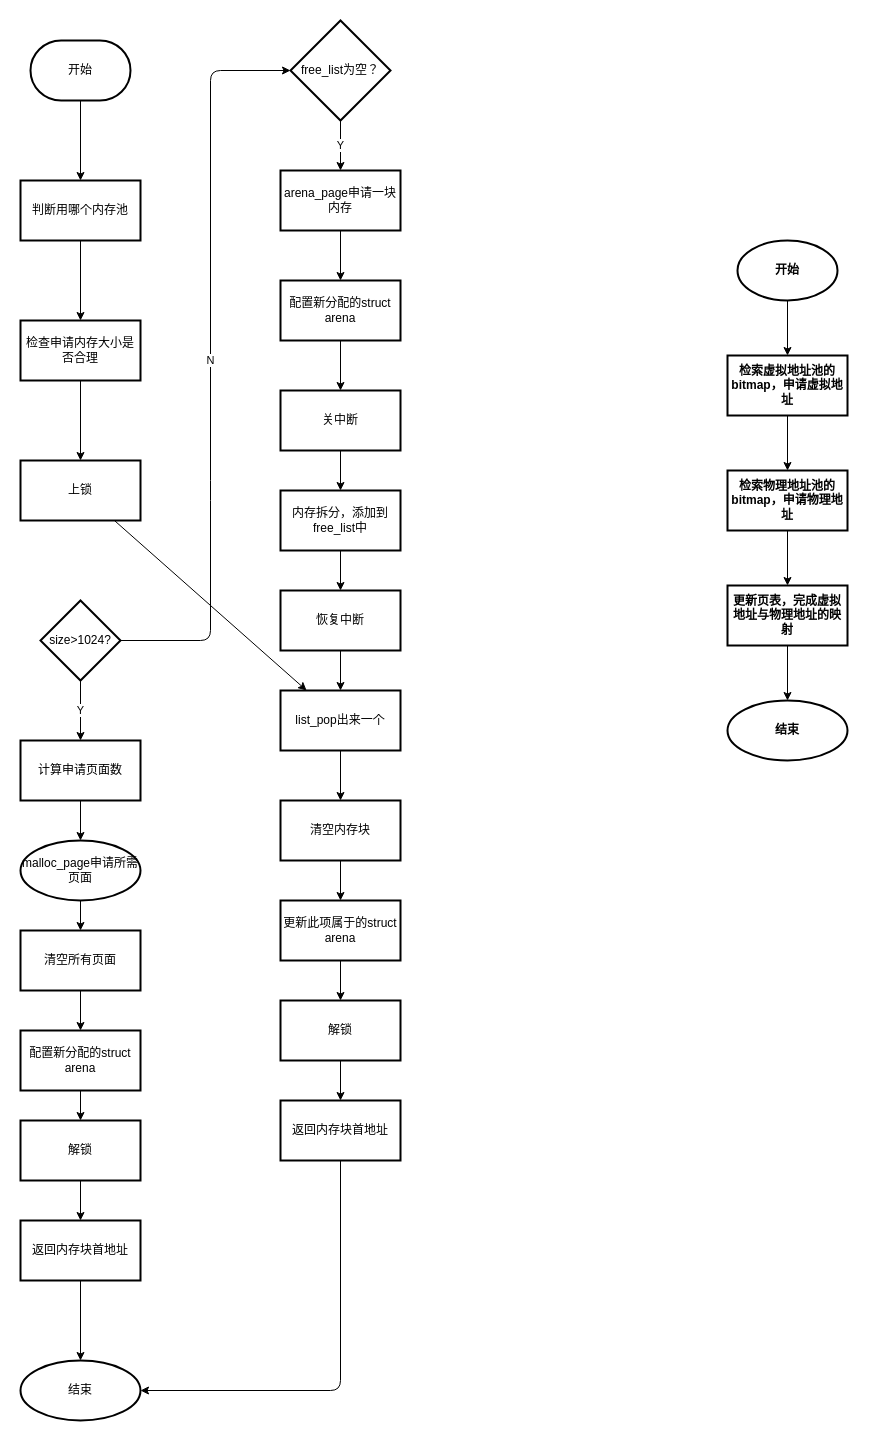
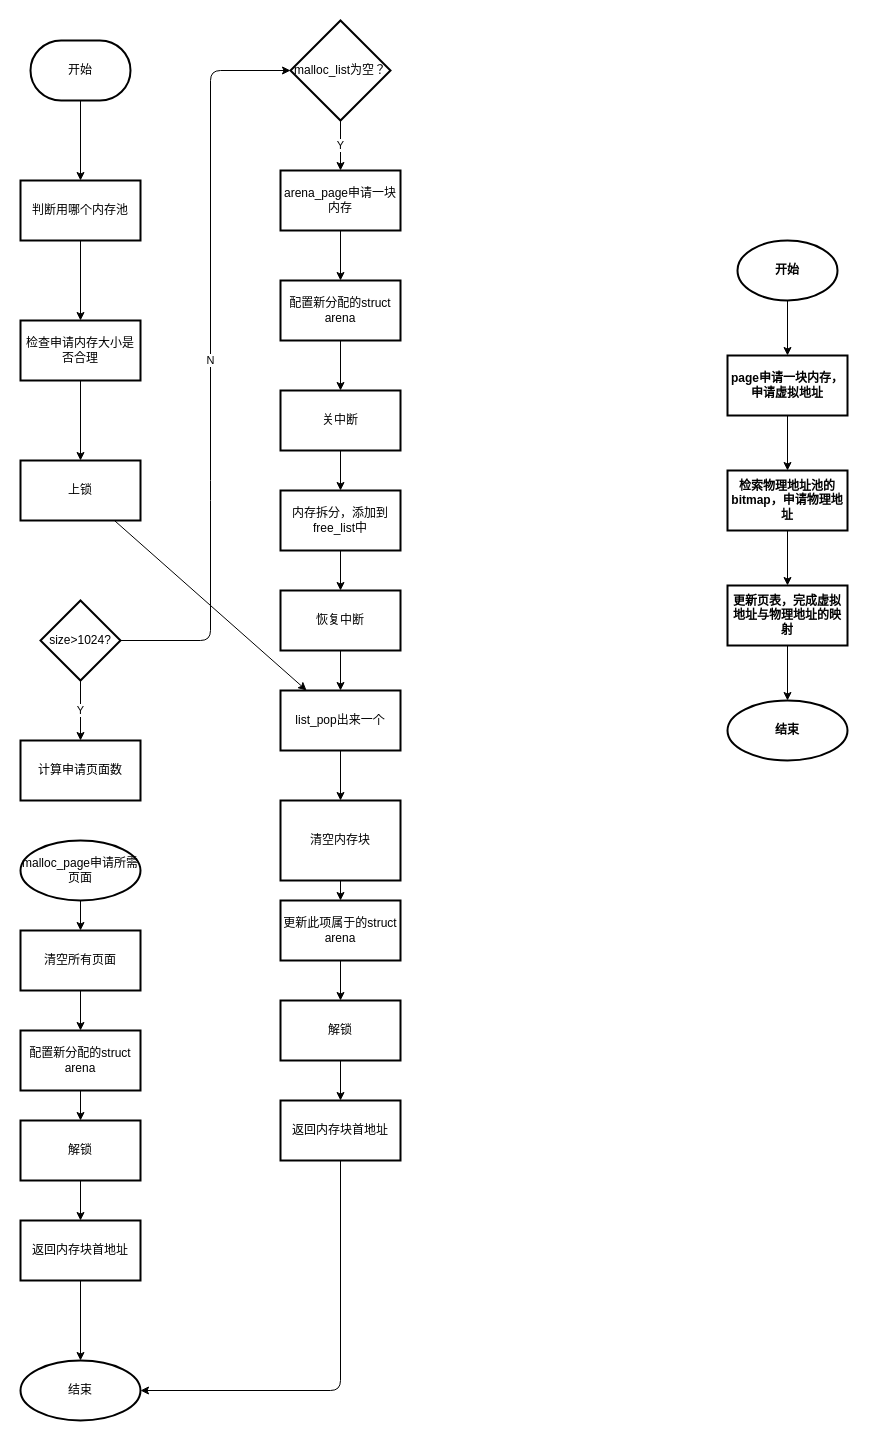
  <mxCell id="0" />
  <mxCell id="1" parent="0" />
  <mxCell id="2" value="" style="edgeStyle=none;html=1;" parent="1" source="3" target="5" edge="1"><mxGeometry relative="1" as="geometry" /></mxCell>
  <mxCell id="3" value="开始" style="strokeWidth=2;html=1;shape=mxgraph.flowchart.terminator;whiteSpace=wrap;" parent="1" vertex="1"><mxGeometry x="30" y="40" width="100" height="60" as="geometry" /></mxCell>
  <mxCell id="4" value="" style="edgeStyle=none;html=1;" parent="1" source="5" target="7" edge="1"><mxGeometry relative="1" as="geometry" /></mxCell>
  <mxCell id="5" value="判断用哪个内存池" style="whiteSpace=wrap;html=1;strokeWidth=2;" parent="1" vertex="1"><mxGeometry x="20" y="180" width="120" height="60" as="geometry" /></mxCell>
  <mxCell id="6" value="" style="edgeStyle=none;html=1;" parent="1" source="7" target="20" edge="1"><mxGeometry relative="1" as="geometry" /></mxCell>
  <mxCell id="7" value="检查申请内存大小是否合理" style="whiteSpace=wrap;html=1;strokeWidth=2;" parent="1" vertex="1"><mxGeometry x="20" y="320" width="120" height="60" as="geometry" /></mxCell>
  <mxCell id="8" value="N" style="edgeStyle=none;html=1;entryX=0;entryY=0.5;entryDx=0;entryDy=0;" parent="1" source="10" edge="1"><mxGeometry relative="1" as="geometry"><mxPoint x="290" y="70" as="targetPoint" /><Array as="points"><mxPoint x="210" y="640" /><mxPoint x="210" y="490" /><mxPoint x="210" y="70" /></Array></mxGeometry></mxCell>
  <mxCell id="9" value="Y" style="edgeStyle=none;html=1;" parent="1" source="10" target="34" edge="1"><mxGeometry relative="1" as="geometry" /></mxCell>
  <mxCell id="10" value="size&amp;gt;1024?" style="rhombus;whiteSpace=wrap;html=1;strokeWidth=2;" parent="1" vertex="1"><mxGeometry x="40" y="600" width="80" height="80" as="geometry" /></mxCell>
  <mxCell id="11" value="Y" style="edgeStyle=none;html=1;" parent="1" source="12" target="14" edge="1"><mxGeometry relative="1" as="geometry" /></mxCell>
- <mxCell id="12" value="free_list为空？" style="strokeWidth=2;html=1;shape=mxgraph.flowchart.decision;whiteSpace=wrap;" parent="1" vertex="1"><mxGeometry x="290" y="20" width="100" height="100" as="geometry" /></mxCell>
+ <mxCell id="12" value="malloc_list为空？" style="strokeWidth=2;html=1;shape=mxgraph.flowchart.decision;whiteSpace=wrap;" parent="1" vertex="1"><mxGeometry x="290" y="20" width="100" height="100" as="geometry" /></mxCell>
  <mxCell id="13" style="edgeStyle=none;html=1;exitX=0.5;exitY=1;exitDx=0;exitDy=0;entryX=0.5;entryY=0;entryDx=0;entryDy=0;" parent="1" source="14" target="16" edge="1"><mxGeometry relative="1" as="geometry" /></mxCell>
  <mxCell id="14" value="arena_page申请一块内存" style="whiteSpace=wrap;html=1;strokeWidth=2;" parent="1" vertex="1"><mxGeometry x="280" y="170" width="120" height="60" as="geometry" /></mxCell>
  <mxCell id="15" value="" style="edgeStyle=none;html=1;" parent="1" source="16" target="22" edge="1"><mxGeometry relative="1" as="geometry" /></mxCell>
  <mxCell id="16" value="配置新分配的struct arena" style="whiteSpace=wrap;html=1;strokeWidth=2;" parent="1" vertex="1"><mxGeometry x="280" y="280" width="120" height="60" as="geometry" /></mxCell>
  <mxCell id="17" value="" style="edgeStyle=none;html=1;" parent="1" source="18" target="24" edge="1"><mxGeometry relative="1" as="geometry" /></mxCell>
  <mxCell id="18" value="内存拆分，添加到free_list中" style="whiteSpace=wrap;html=1;strokeWidth=2;" parent="1" vertex="1"><mxGeometry x="280" y="490" width="120" height="60" as="geometry" /></mxCell>
  <mxCell id="19" style="edgeStyle=none;html=1;" parent="1" source="20" target="26" edge="1"><mxGeometry relative="1" as="geometry" /></mxCell>
  <mxCell id="20" value="上锁" style="whiteSpace=wrap;html=1;strokeWidth=2;" parent="1" vertex="1"><mxGeometry x="20" y="460" width="120" height="60" as="geometry" /></mxCell>
  <mxCell id="21" style="edgeStyle=none;html=1;exitX=0.5;exitY=1;exitDx=0;exitDy=0;entryX=0.5;entryY=0;entryDx=0;entryDy=0;" parent="1" source="22" target="18" edge="1"><mxGeometry relative="1" as="geometry" /></mxCell>
  <mxCell id="22" value="关中断" style="whiteSpace=wrap;html=1;strokeWidth=2;" parent="1" vertex="1"><mxGeometry x="280" y="390" width="120" height="60" as="geometry" /></mxCell>
  <mxCell id="23" value="" style="edgeStyle=none;html=1;" parent="1" source="24" target="26" edge="1"><mxGeometry relative="1" as="geometry" /></mxCell>
  <mxCell id="24" value="恢复中断" style="whiteSpace=wrap;html=1;strokeWidth=2;" parent="1" vertex="1"><mxGeometry x="280" y="590" width="120" height="60" as="geometry" /></mxCell>
  <mxCell id="25" value="" style="edgeStyle=none;html=1;" parent="1" source="26" target="38" edge="1"><mxGeometry relative="1" as="geometry" /></mxCell>
  <mxCell id="26" value="list_pop出来一个" style="whiteSpace=wrap;html=1;strokeWidth=2;" parent="1" vertex="1"><mxGeometry x="280" y="690" width="120" height="60" as="geometry" /></mxCell>
  <mxCell id="27" value="" style="edgeStyle=none;html=1;" parent="1" source="28" target="32" edge="1"><mxGeometry relative="1" as="geometry" /></mxCell>
  <mxCell id="28" value="更新此项属于的struct arena" style="whiteSpace=wrap;html=1;strokeWidth=2;" parent="1" vertex="1"><mxGeometry x="280" y="900" width="120" height="60" as="geometry" /></mxCell>
  <mxCell id="29" style="edgeStyle=none;html=1;entryX=1;entryY=0.5;entryDx=0;entryDy=0;" parent="1" source="30" target="47" edge="1"><mxGeometry relative="1" as="geometry"><Array as="points"><mxPoint x="340" y="1390" /></Array></mxGeometry></mxCell>
  <mxCell id="30" value="返回内存块首地址" style="whiteSpace=wrap;html=1;strokeWidth=2;" parent="1" vertex="1"><mxGeometry x="280" y="1100" width="120" height="60" as="geometry" /></mxCell>
  <mxCell id="31" style="edgeStyle=none;html=1;" parent="1" source="32" target="30" edge="1"><mxGeometry relative="1" as="geometry" /></mxCell>
  <mxCell id="32" value="解锁" style="whiteSpace=wrap;html=1;strokeWidth=2;" parent="1" vertex="1"><mxGeometry x="280" y="1000" width="120" height="60" as="geometry" /></mxCell>
- <mxCell id="33" value="" style="edgeStyle=none;html=1;" parent="1" source="34" target="36" edge="1"><mxGeometry relative="1" as="geometry" /></mxCell>
  <mxCell id="34" value="计算申请页面数" style="whiteSpace=wrap;html=1;strokeWidth=2;" parent="1" vertex="1"><mxGeometry x="20" y="740" width="120" height="60" as="geometry" /></mxCell>
  <mxCell id="35" value="" style="edgeStyle=none;html=1;" parent="1" source="36" target="40" edge="1"><mxGeometry relative="1" as="geometry" /></mxCell>
  <mxCell id="36" value="malloc_page申请所需页面" style="ellipse;whiteSpace=wrap;html=1;strokeWidth=2;" parent="1" vertex="1"><mxGeometry x="20" y="840" width="120" height="60" as="geometry" /></mxCell>
  <mxCell id="37" style="edgeStyle=none;html=1;" parent="1" source="38" target="28" edge="1"><mxGeometry relative="1" as="geometry" /></mxCell>
- <mxCell id="38" value="清空内存块" style="whiteSpace=wrap;html=1;strokeWidth=2;" parent="1" vertex="1"><mxGeometry x="280" y="800" width="120" height="60" as="geometry" /></mxCell>
+ <mxCell id="38" value="清空内存块" style="whiteSpace=wrap;html=1;strokeWidth=2;" parent="1" vertex="1"><mxGeometry x="280" y="800" width="120" height="80" as="geometry" /></mxCell>
  <mxCell id="39" style="edgeStyle=none;html=1;entryX=0.5;entryY=0;entryDx=0;entryDy=0;" parent="1" source="40" target="42" edge="1"><mxGeometry relative="1" as="geometry" /></mxCell>
  <mxCell id="40" value="清空所有页面" style="whiteSpace=wrap;html=1;strokeWidth=2;" parent="1" vertex="1"><mxGeometry x="20" y="930" width="120" height="60" as="geometry" /></mxCell>
  <mxCell id="41" style="edgeStyle=none;html=1;entryX=0.5;entryY=0;entryDx=0;entryDy=0;" parent="1" source="42" target="46" edge="1"><mxGeometry relative="1" as="geometry" /></mxCell>
  <mxCell id="42" value="配置新分配的struct arena" style="whiteSpace=wrap;html=1;strokeWidth=2;" parent="1" vertex="1"><mxGeometry x="20" y="1030" width="120" height="60" as="geometry" /></mxCell>
  <mxCell id="43" value="" style="edgeStyle=none;html=1;" parent="1" source="44" target="47" edge="1"><mxGeometry relative="1" as="geometry" /></mxCell>
  <mxCell id="44" value="返回内存块首地址" style="whiteSpace=wrap;html=1;strokeWidth=2;" parent="1" vertex="1"><mxGeometry x="20" y="1220" width="120" height="60" as="geometry" /></mxCell>
  <mxCell id="45" style="edgeStyle=none;html=1;" parent="1" source="46" target="44" edge="1"><mxGeometry relative="1" as="geometry" /></mxCell>
  <mxCell id="46" value="解锁" style="whiteSpace=wrap;html=1;strokeWidth=2;" parent="1" vertex="1"><mxGeometry x="20" y="1120" width="120" height="60" as="geometry" /></mxCell>
  <mxCell id="47" value="结束" style="ellipse;whiteSpace=wrap;html=1;strokeWidth=2;" parent="1" vertex="1"><mxGeometry x="20" y="1360" width="120" height="60" as="geometry" /></mxCell>
  <mxCell id="48" value="" style="edgeStyle=none;html=1;fontStyle=1" edge="1" parent="1" source="49" target="51"><mxGeometry relative="1" as="geometry" /></mxCell>
  <mxCell id="49" value="开始" style="strokeWidth=2;html=1;shape=mxgraph.flowchart.start_1;whiteSpace=wrap;fontStyle=1" vertex="1" parent="1"><mxGeometry x="737" y="240" width="100" height="60" as="geometry" /></mxCell>
  <mxCell id="50" value="" style="edgeStyle=none;html=1;fontStyle=1" edge="1" parent="1" source="51" target="53"><mxGeometry relative="1" as="geometry" /></mxCell>
- <mxCell id="51" value="检索虚拟地址池的bitmap，申请虚拟地址" style="whiteSpace=wrap;html=1;strokeWidth=2;fontStyle=1" vertex="1" parent="1"><mxGeometry x="727" y="355" width="120" height="60" as="geometry" /></mxCell>
+ <mxCell id="51" value="page申请一块内存，申请虚拟地址" style="whiteSpace=wrap;html=1;strokeWidth=2;fontStyle=1" vertex="1" parent="1"><mxGeometry x="727" y="355" width="120" height="60" as="geometry" /></mxCell>
  <mxCell id="52" value="" style="edgeStyle=none;html=1;fontStyle=1" edge="1" parent="1" source="53" target="55"><mxGeometry relative="1" as="geometry" /></mxCell>
  <mxCell id="53" value="&lt;span&gt;检索物理地址池的bitmap，申请物理地址&lt;/span&gt;" style="whiteSpace=wrap;html=1;strokeWidth=2;fontStyle=1" vertex="1" parent="1"><mxGeometry x="727" y="470" width="120" height="60" as="geometry" /></mxCell>
  <mxCell id="54" value="" style="edgeStyle=none;html=1;fontStyle=1" edge="1" parent="1" source="55" target="56"><mxGeometry relative="1" as="geometry" /></mxCell>
  <mxCell id="55" value="更新页表，完成虚拟地址与物理地址的映射" style="whiteSpace=wrap;html=1;strokeWidth=2;fontStyle=1" vertex="1" parent="1"><mxGeometry x="727" y="585" width="120" height="60" as="geometry" /></mxCell>
  <mxCell id="56" value="结束" style="ellipse;whiteSpace=wrap;html=1;strokeWidth=2;fontStyle=1" vertex="1" parent="1"><mxGeometry x="727" y="700" width="120" height="60" as="geometry" /></mxCell>
